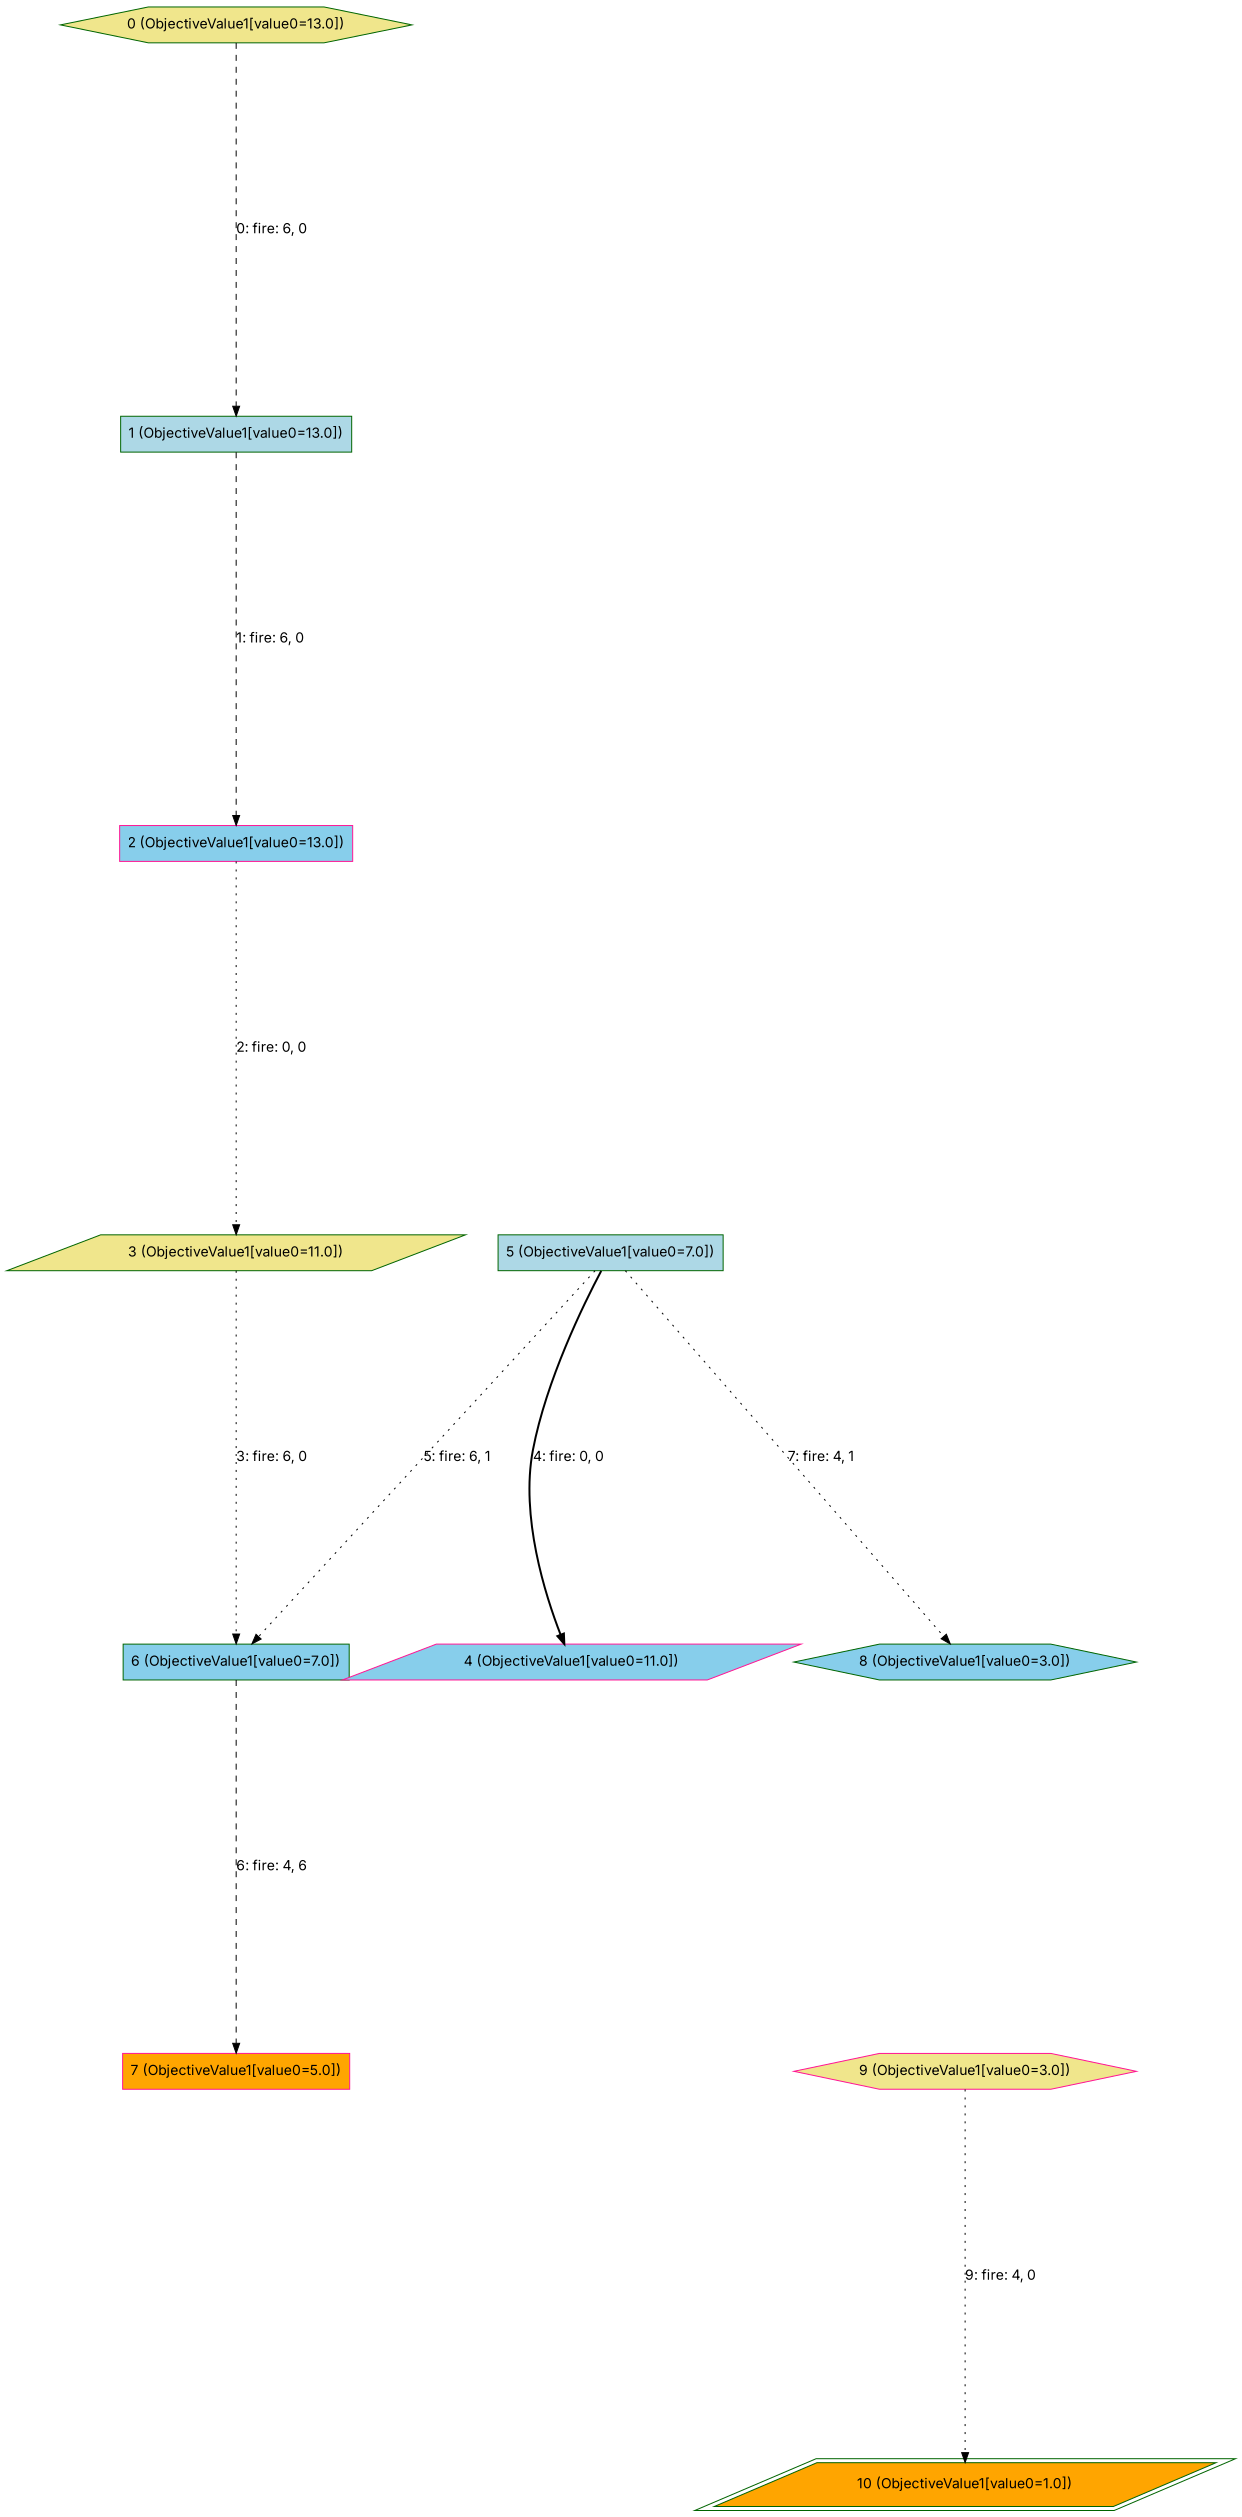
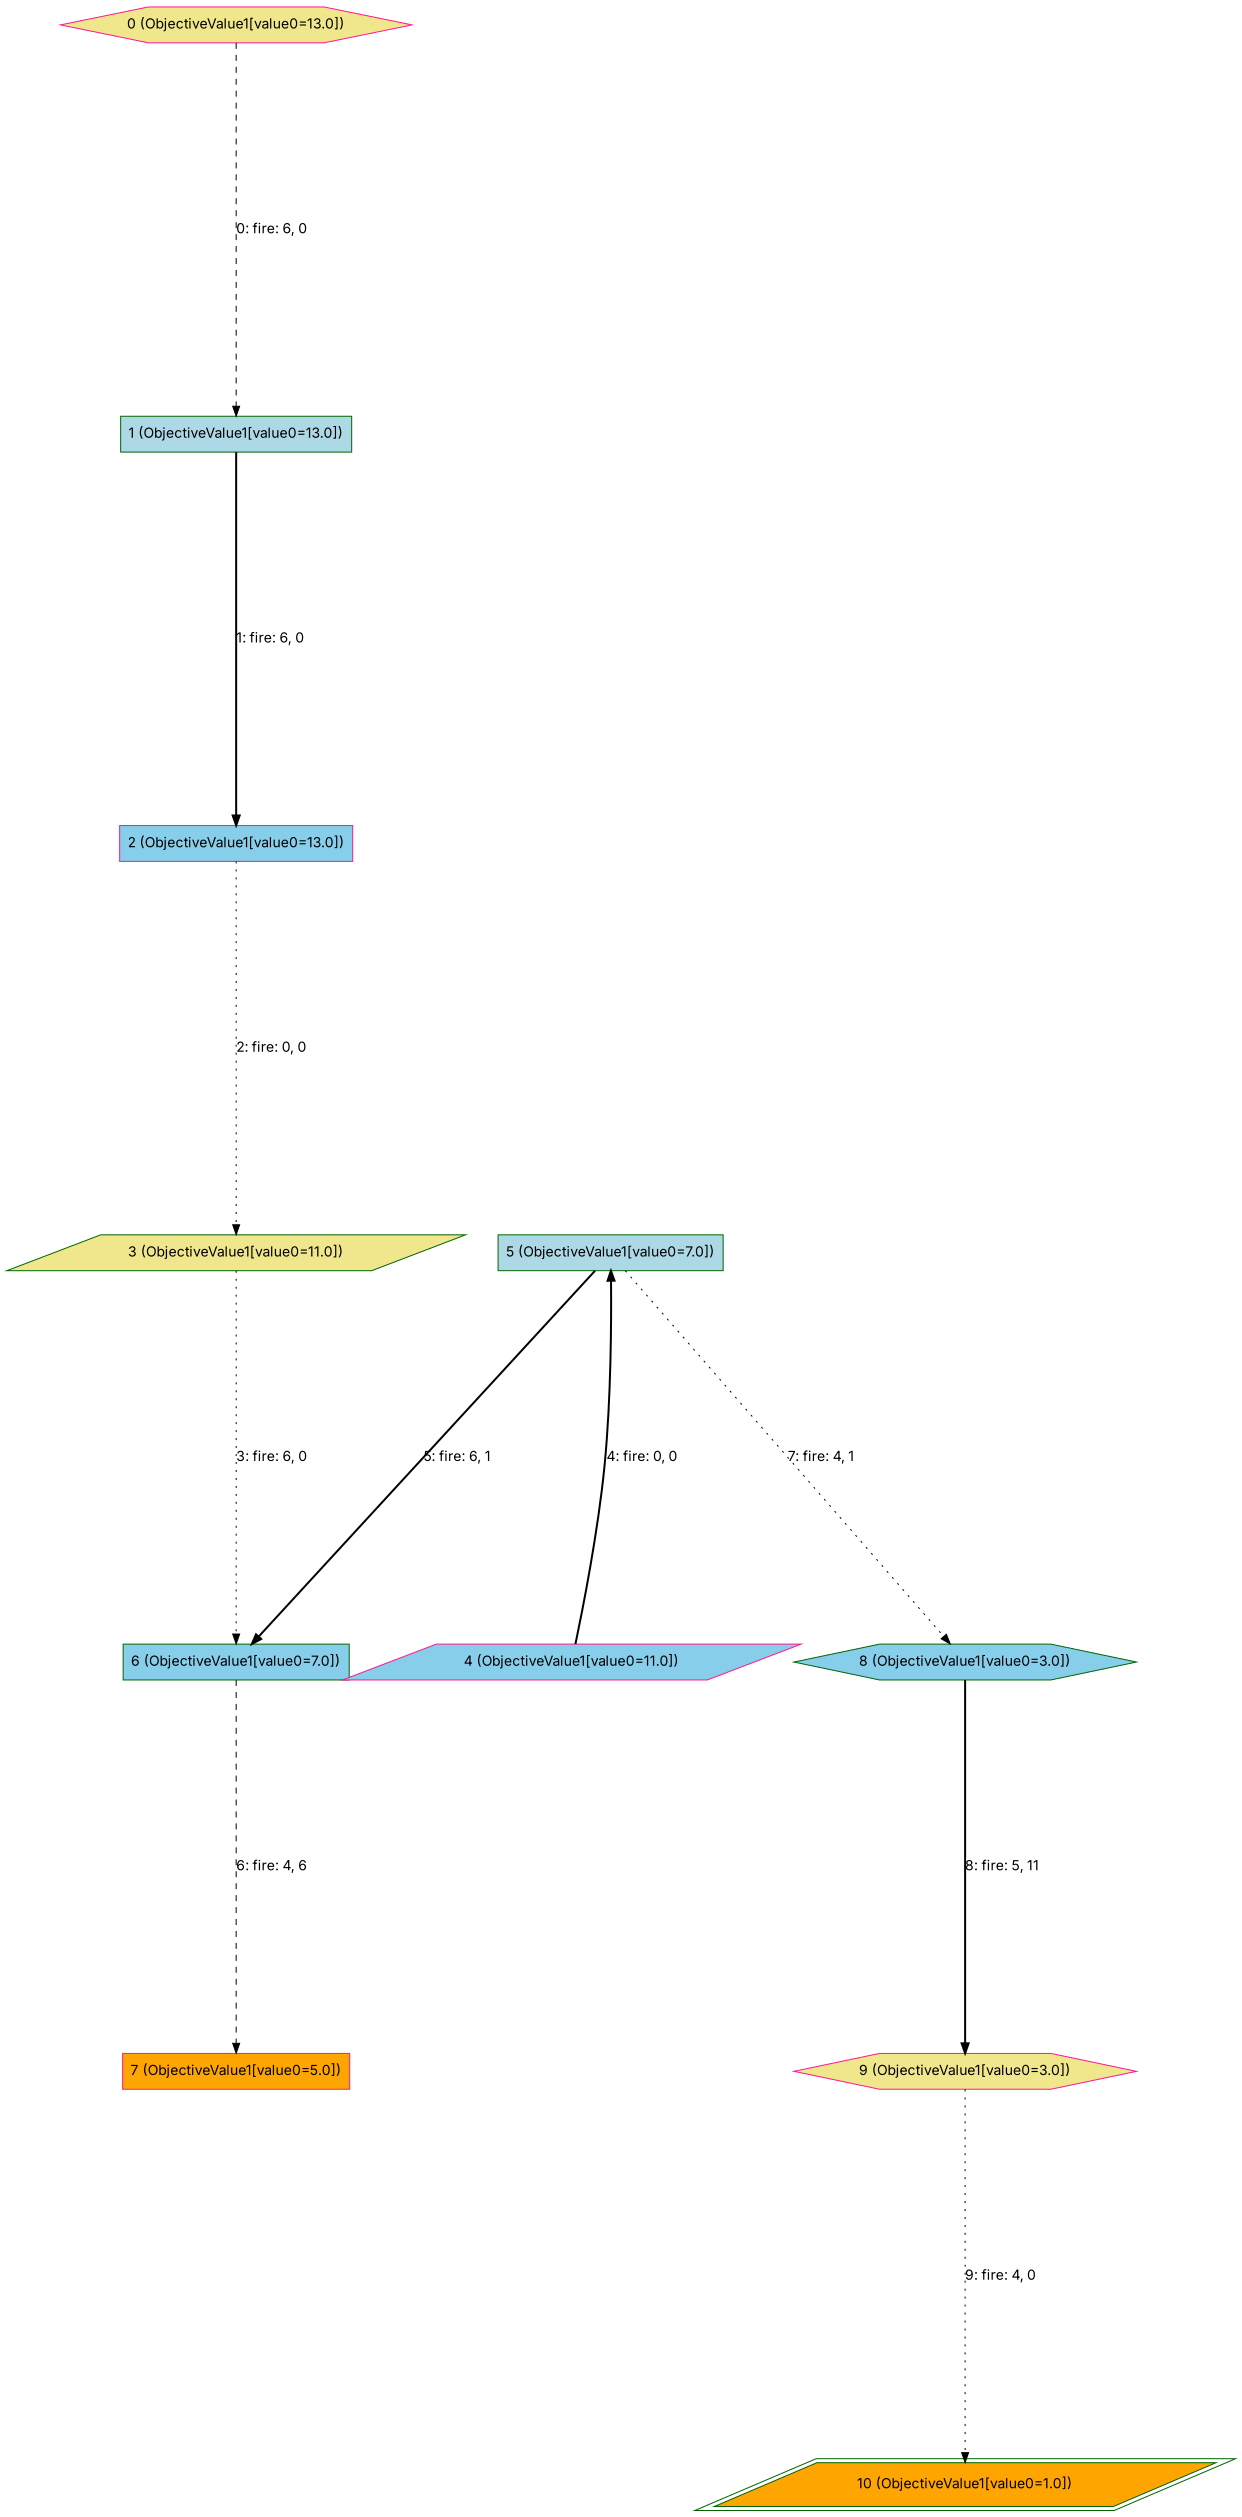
  digraph {
    fontname=Inter
    nodesep=0
    ranksep=5
    node [color=darkgreen fillcolor=skyblue fontname=Inter shape=box style=filled]
    edge [fontname=Inter style=dotted]
-   n1 [fillcolor=khaki label="0 (ObjectiveValue1[value0=13.0])" shape=hexagon]
+   n1 [color=deeppink fillcolor=khaki label="0 (ObjectiveValue1[value0=13.0])" shape=hexagon]
    n2 [fillcolor=lightblue label="1 (ObjectiveValue1[value0=13.0])"]
    n3 [color=deeppink label="2 (ObjectiveValue1[value0=13.0])"]
    n4 [fillcolor=khaki label="3 (ObjectiveValue1[value0=11.0])" shape=parallelogram]
    n5 [label="6 (ObjectiveValue1[value0=7.0])"]
    n6 [color=deeppink label="4 (ObjectiveValue1[value0=11.0])" shape=parallelogram]
    n7 [fillcolor=lightblue label="5 (ObjectiveValue1[value0=7.0])"]
    n8 [label="8 (ObjectiveValue1[value0=3.0])" shape=hexagon]
    n9 [color=deeppink fillcolor=orange label="7 (ObjectiveValue1[value0=5.0])"]
    n10 [color=deeppink fillcolor=khaki label="9 (ObjectiveValue1[value0=3.0])" shape=hexagon]
    n11 [fillcolor=orange label="10 (ObjectiveValue1[value0=1.0])" peripheries=2 shape=parallelogram]
    n1 -> n2 [label="0: fire: 6, 0" style=dashed]
-   n2 -> n3 [label="1: fire: 6, 0" style=dashed]
+   n2 -> n3 [label="1: fire: 6, 0" style=bold]
    n3 -> n4 [label="2: fire: 0, 0"]
    n4 -> n5 [label="3: fire: 6, 0"]
    n5 -> n9 [label="6: fire: 4, 6" style=dashed]
-   n7 -> n6 [label="4: fire: 0, 0" style=bold]
-   n7 -> n5 [label="5: fire: 6, 1"]
+   n6 -> n7 [label="4: fire: 0, 0" style=bold]
+   n7 -> n5 [label="5: fire: 6, 1" style=bold]
    n7 -> n8 [label="7: fire: 4, 1"]
+   n8 -> n10 [label="8: fire: 5, 11" style=bold]
    n10 -> n11 [label="9: fire: 4, 0"]
  }
